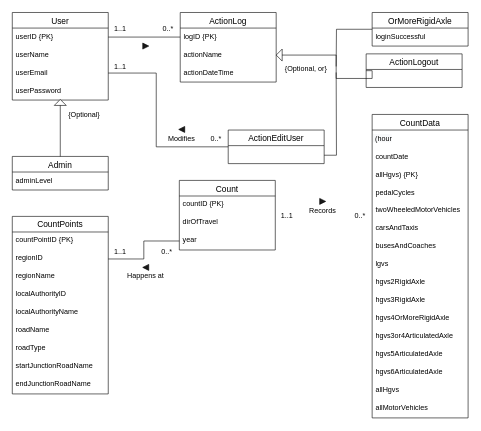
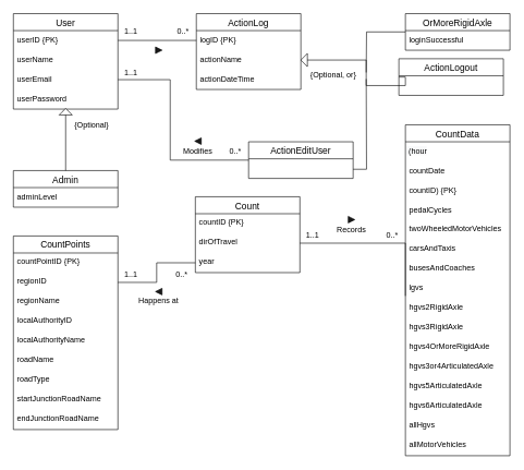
  <mxCell id="0" />
  <mxCell id="1" parent="0" />
  <mxCell id="2" value="User" style="swimlane;fontStyle=0;childLayout=stackLayout;horizontal=1;startSize=26;horizontalStack=0;resizeParent=1;resizeParentMax=0;resizeLast=0;collapsible=1;marginBottom=0;align=center;fontSize=14;" parent="1" vertex="1"><mxGeometry x="20" y="20" width="160" height="146" as="geometry" /></mxCell>
  <mxCell id="3" value="userID {PK}" style="text;strokeColor=none;fillColor=none;spacingLeft=4;spacingRight=4;overflow=hidden;rotatable=0;points=[[0,0.5],[1,0.5]];portConstraint=eastwest;fontSize=12;" parent="2" vertex="1"><mxGeometry y="26" width="160" height="30" as="geometry" /></mxCell>
  <mxCell id="4" value="userName" style="text;strokeColor=none;fillColor=none;spacingLeft=4;spacingRight=4;overflow=hidden;rotatable=0;points=[[0,0.5],[1,0.5]];portConstraint=eastwest;fontSize=12;" parent="2" vertex="1"><mxGeometry y="56" width="160" height="30" as="geometry" /></mxCell>
  <mxCell id="5" value="userEmail" style="text;strokeColor=none;fillColor=none;spacingLeft=4;spacingRight=4;overflow=hidden;rotatable=0;points=[[0,0.5],[1,0.5]];portConstraint=eastwest;fontSize=12;" parent="2" vertex="1"><mxGeometry y="86" width="160" height="30" as="geometry" /></mxCell>
  <mxCell id="6" value="userPassword" style="text;strokeColor=none;fillColor=none;spacingLeft=4;spacingRight=4;overflow=hidden;rotatable=0;points=[[0,0.5],[1,0.5]];portConstraint=eastwest;fontSize=12;" parent="2" vertex="1"><mxGeometry y="116" width="160" height="30" as="geometry" /></mxCell>
  <mxCell id="7" value="ActionLog" style="swimlane;fontStyle=0;childLayout=stackLayout;horizontal=1;startSize=26;horizontalStack=0;resizeParent=1;resizeParentMax=0;resizeLast=0;collapsible=1;marginBottom=0;align=center;fontSize=14;" parent="1" vertex="1"><mxGeometry x="300" y="20" width="160" height="116" as="geometry" /></mxCell>
  <mxCell id="8" value="logID {PK}" style="text;strokeColor=none;fillColor=none;spacingLeft=4;spacingRight=4;overflow=hidden;rotatable=0;points=[[0,0.5],[1,0.5]];portConstraint=eastwest;fontSize=12;" parent="7" vertex="1"><mxGeometry y="26" width="160" height="30" as="geometry" /></mxCell>
  <mxCell id="9" value="actionName" style="text;strokeColor=none;fillColor=none;spacingLeft=4;spacingRight=4;overflow=hidden;rotatable=0;points=[[0,0.5],[1,0.5]];portConstraint=eastwest;fontSize=12;" parent="7" vertex="1"><mxGeometry y="56" width="160" height="30" as="geometry" /></mxCell>
  <mxCell id="10" value="actionDateTime" style="text;strokeColor=none;fillColor=none;spacingLeft=4;spacingRight=4;overflow=hidden;rotatable=0;points=[[0,0.5],[1,0.5]];portConstraint=eastwest;fontSize=12;" parent="7" vertex="1"><mxGeometry y="86" width="160" height="30" as="geometry" /></mxCell>
  <mxCell id="11" value="Count" style="swimlane;fontStyle=0;childLayout=stackLayout;horizontal=1;startSize=26;horizontalStack=0;resizeParent=1;resizeParentMax=0;resizeLast=0;collapsible=1;marginBottom=0;align=center;fontSize=14;" parent="1" vertex="1"><mxGeometry x="298.5" y="300" width="160" height="116" as="geometry" /></mxCell>
  <mxCell id="12" value="countID {PK}" style="text;strokeColor=none;fillColor=none;spacingLeft=4;spacingRight=4;overflow=hidden;rotatable=0;points=[[0,0.5],[1,0.5]];portConstraint=eastwest;fontSize=12;" parent="11" vertex="1"><mxGeometry y="26" width="160" height="30" as="geometry" /></mxCell>
  <mxCell id="13" value="dirOfTravel" style="text;strokeColor=none;fillColor=none;spacingLeft=4;spacingRight=4;overflow=hidden;rotatable=0;points=[[0,0.5],[1,0.5]];portConstraint=eastwest;fontSize=12;" parent="11" vertex="1"><mxGeometry y="56" width="160" height="30" as="geometry" /></mxCell>
  <mxCell id="14" value="year" style="text;strokeColor=none;fillColor=none;spacingLeft=4;spacingRight=4;overflow=hidden;rotatable=0;points=[[0,0.5],[1,0.5]];portConstraint=eastwest;fontSize=12;" parent="11" vertex="1"><mxGeometry y="86" width="160" height="30" as="geometry" /></mxCell>
  <mxCell id="15" style="edgeStyle=orthogonalEdgeStyle;rounded=0;orthogonalLoop=1;jettySize=auto;html=1;exitX=0.5;exitY=0;exitDx=0;exitDy=0;entryX=0.502;entryY=0.996;entryDx=0;entryDy=0;entryPerimeter=0;endArrow=none;endFill=0;strokeWidth=1;" parent="1" source="18" target="6" edge="1"><mxGeometry relative="1" as="geometry"><mxPoint x="100" y="170" as="targetPoint" /></mxGeometry></mxCell>
  <mxCell id="16" value="Admin" style="swimlane;fontStyle=0;childLayout=stackLayout;horizontal=1;startSize=26;horizontalStack=0;resizeParent=1;resizeParentMax=0;resizeLast=0;collapsible=1;marginBottom=0;align=center;fontSize=14;" parent="1" vertex="1"><mxGeometry x="20" y="260" width="160" height="56" as="geometry" /></mxCell>
  <mxCell id="17" value="adminLevel" style="text;strokeColor=none;fillColor=none;spacingLeft=4;spacingRight=4;overflow=hidden;rotatable=0;points=[[0,0.5],[1,0.5]];portConstraint=eastwest;fontSize=12;" parent="16" vertex="1"><mxGeometry y="26" width="160" height="30" as="geometry" /></mxCell>
  <mxCell id="18" value="" style="triangle;whiteSpace=wrap;html=1;rotation=-90;" parent="1" vertex="1"><mxGeometry x="95" y="160" width="10" height="20" as="geometry" /></mxCell>
  <mxCell id="19" style="edgeStyle=orthogonalEdgeStyle;rounded=0;orthogonalLoop=1;jettySize=auto;html=1;exitX=0.5;exitY=0;exitDx=0;exitDy=0;entryX=0;entryY=0.5;entryDx=0;entryDy=0;endArrow=none;endFill=0;strokeWidth=1;" parent="1" source="16" target="18" edge="1"><mxGeometry relative="1" as="geometry"><mxPoint x="100.32" y="165.88" as="targetPoint" /><mxPoint x="100" y="260" as="sourcePoint" /></mxGeometry></mxCell>
  <mxCell id="20" value="{Optional}" style="text;html=1;strokeColor=none;fillColor=none;align=center;verticalAlign=middle;whiteSpace=wrap;rounded=0;" parent="1" vertex="1"><mxGeometry x="120" y="180" width="40" height="20" as="geometry" /></mxCell>
  <mxCell id="21" style="edgeStyle=orthogonalEdgeStyle;rounded=0;orthogonalLoop=1;jettySize=auto;html=1;exitX=0;exitY=0.5;exitDx=0;exitDy=0;entryX=1;entryY=0.5;entryDx=0;entryDy=0;endArrow=none;endFill=0;strokeWidth=1;" parent="1" source="8" target="3" edge="1"><mxGeometry relative="1" as="geometry" /></mxCell>
  <mxCell id="22" value="{Optional, or}" style="text;html=1;strokeColor=none;fillColor=none;align=center;verticalAlign=middle;whiteSpace=wrap;rounded=0;" parent="1" vertex="1"><mxGeometry x="460" y="104" width="100" height="20" as="geometry" /></mxCell>
  <mxCell id="23" style="edgeStyle=orthogonalEdgeStyle;rounded=0;orthogonalLoop=1;jettySize=auto;html=1;exitX=0;exitY=0.5;exitDx=0;exitDy=0;endArrow=none;endFill=0;strokeWidth=1;" parent="1" source="24" edge="1"><mxGeometry relative="1" as="geometry"><mxPoint x="560" y="110" as="targetPoint" /></mxGeometry></mxCell>
  <mxCell id="24" value="OrMoreRigidAxle" style="swimlane;fontStyle=0;childLayout=stackLayout;horizontal=1;startSize=26;horizontalStack=0;resizeParent=1;resizeParentMax=0;resizeLast=0;collapsible=1;marginBottom=0;align=center;fontSize=14;" parent="1" vertex="1"><mxGeometry x="620" y="20" width="160" height="56" as="geometry" /></mxCell>
  <mxCell id="25" value="loginSuccessful" style="text;strokeColor=none;fillColor=none;spacingLeft=4;spacingRight=4;overflow=hidden;rotatable=0;points=[[0,0.5],[1,0.5]];portConstraint=eastwest;fontSize=12;" parent="24" vertex="1"><mxGeometry y="26" width="160" height="30" as="geometry" /></mxCell>
  <mxCell id="26" style="edgeStyle=orthogonalEdgeStyle;rounded=0;orthogonalLoop=1;jettySize=auto;html=1;exitX=0;exitY=0.5;exitDx=0;exitDy=0;entryX=1;entryY=0.5;entryDx=0;entryDy=0;endArrow=none;endFill=0;strokeWidth=1;" parent="1" source="31" target="9" edge="1"><mxGeometry relative="1" as="geometry"><Array as="points" /></mxGeometry></mxCell>
  <mxCell id="27" value="ActionLogout" style="swimlane;fontStyle=0;childLayout=stackLayout;horizontal=1;startSize=26;horizontalStack=0;resizeParent=1;resizeParentMax=0;resizeLast=0;collapsible=1;marginBottom=0;align=center;fontSize=14;" parent="1" vertex="1"><mxGeometry x="610" y="89" width="160" height="56" as="geometry" /></mxCell>
  <mxCell id="28" style="edgeStyle=orthogonalEdgeStyle;rounded=0;orthogonalLoop=1;jettySize=auto;html=1;exitX=1;exitY=0.75;exitDx=0;exitDy=0;endArrow=none;endFill=0;strokeWidth=1;" parent="1" source="30" edge="1"><mxGeometry relative="1" as="geometry"><mxPoint x="560" y="120" as="targetPoint" /></mxGeometry></mxCell>
  <mxCell id="29" style="edgeStyle=orthogonalEdgeStyle;rounded=0;orthogonalLoop=1;jettySize=auto;html=1;exitX=0;exitY=0.5;exitDx=0;exitDy=0;entryX=1;entryY=0.5;entryDx=0;entryDy=0;endArrow=none;endFill=0;strokeWidth=1;" parent="1" source="30" target="5" edge="1"><mxGeometry relative="1" as="geometry"><Array as="points"><mxPoint x="260" y="244" /><mxPoint x="260" y="121" /></Array></mxGeometry></mxCell>
  <mxCell id="30" value="ActionEditUser" style="swimlane;fontStyle=0;childLayout=stackLayout;horizontal=1;startSize=26;horizontalStack=0;resizeParent=1;resizeParentMax=0;resizeLast=0;collapsible=1;marginBottom=0;align=center;fontSize=14;" parent="1" vertex="1"><mxGeometry x="380" y="216" width="160" height="56" as="geometry" /></mxCell>
  <mxCell id="31" value="" style="triangle;whiteSpace=wrap;html=1;rotation=-180;" parent="1" vertex="1"><mxGeometry x="460" y="81" width="10" height="20" as="geometry" /></mxCell>
  <mxCell id="32" style="edgeStyle=orthogonalEdgeStyle;rounded=0;orthogonalLoop=1;jettySize=auto;html=1;exitX=0;exitY=0.5;exitDx=0;exitDy=0;endArrow=none;endFill=0;strokeWidth=1;" parent="1" source="27" edge="1"><mxGeometry relative="1" as="geometry"><mxPoint x="620" y="132" as="sourcePoint" /><mxPoint x="470" y="91" as="targetPoint" /><Array as="points"><mxPoint x="620" y="130" /><mxPoint x="560" y="130" /><mxPoint x="560" y="91" /></Array></mxGeometry></mxCell>
  <mxCell id="33" value="1..1" style="text;html=1;strokeColor=none;fillColor=none;align=center;verticalAlign=middle;whiteSpace=wrap;rounded=0;" parent="1" vertex="1"><mxGeometry x="180" y="38" width="40" height="20" as="geometry" /></mxCell>
  <mxCell id="34" value="0..*" style="text;html=1;strokeColor=none;fillColor=none;align=center;verticalAlign=middle;whiteSpace=wrap;rounded=0;" parent="1" vertex="1"><mxGeometry x="260" y="38" width="40" height="20" as="geometry" /></mxCell>
  <mxCell id="35" value="" style="triangle;whiteSpace=wrap;html=1;fillColor=#191919;" parent="1" vertex="1"><mxGeometry x="237.5" y="71" width="10" height="10" as="geometry" /></mxCell>
  <mxCell id="36" value="Modifies" style="text;html=1;strokeColor=none;fillColor=none;align=center;verticalAlign=middle;whiteSpace=wrap;rounded=0;" parent="1" vertex="1"><mxGeometry x="260" y="220" width="85" height="20" as="geometry" /></mxCell>
  <mxCell id="37" value="" style="triangle;whiteSpace=wrap;html=1;fillColor=#191919;rotation=-180;" parent="1" vertex="1"><mxGeometry x="297.5" y="210" width="10" height="10" as="geometry" /></mxCell>
  <mxCell id="38" value="1..1" style="text;html=1;strokeColor=none;fillColor=none;align=center;verticalAlign=middle;whiteSpace=wrap;rounded=0;" parent="1" vertex="1"><mxGeometry x="180" y="101" width="40" height="20" as="geometry" /></mxCell>
  <mxCell id="39" value="0..*" style="text;html=1;strokeColor=none;fillColor=none;align=center;verticalAlign=middle;whiteSpace=wrap;rounded=0;" parent="1" vertex="1"><mxGeometry x="340" y="220" width="40" height="20" as="geometry" /></mxCell>
  <mxCell id="40" value="CountData" style="swimlane;fontStyle=0;childLayout=stackLayout;horizontal=1;startSize=26;horizontalStack=0;resizeParent=1;resizeParentMax=0;resizeLast=0;collapsible=1;marginBottom=0;align=center;fontSize=14;" parent="1" vertex="1"><mxGeometry x="620" y="190" width="160" height="506" as="geometry" /></mxCell>
  <mxCell id="41" value="&lt;span style=&quot;color: rgb(0 , 0 , 0) ; font-family: &amp;#34;helvetica&amp;#34; ; font-size: 12px ; font-style: normal ; font-weight: 400 ; letter-spacing: normal ; text-align: left ; text-indent: 0px ; text-transform: none ; word-spacing: 0px ; background-color: rgb(248 , 249 , 250) ; display: inline ; float: none&quot;&gt;&amp;nbsp;(hour&lt;/span&gt;" style="text;whiteSpace=wrap;html=1;" parent="40" vertex="1"><mxGeometry y="26" width="160" height="30" as="geometry" /></mxCell>
  <mxCell id="42" value="countDate" style="text;strokeColor=none;fillColor=none;spacingLeft=4;spacingRight=4;overflow=hidden;rotatable=0;points=[[0,0.5],[1,0.5]];portConstraint=eastwest;fontSize=12;" parent="40" vertex="1"><mxGeometry y="56" width="160" height="30" as="geometry" /></mxCell>
- <mxCell id="43" value="allHgvs) {PK}" style="text;strokeColor=none;fillColor=none;spacingLeft=4;spacingRight=4;overflow=hidden;rotatable=0;points=[[0,0.5],[1,0.5]];portConstraint=eastwest;fontSize=12;" parent="40" vertex="1"><mxGeometry y="86" width="160" height="30" as="geometry" /></mxCell>
+ <mxCell id="43" value="countID) {PK}" style="text;strokeColor=none;fillColor=none;spacingLeft=4;spacingRight=4;overflow=hidden;rotatable=0;points=[[0,0.5],[1,0.5]];portConstraint=eastwest;fontSize=12;" parent="40" vertex="1"><mxGeometry y="86" width="160" height="30" as="geometry" /></mxCell>
  <mxCell id="44" value="pedalCycles" style="text;strokeColor=none;fillColor=none;spacingLeft=4;spacingRight=4;overflow=hidden;rotatable=0;points=[[0,0.5],[1,0.5]];portConstraint=eastwest;fontSize=12;" parent="40" vertex="1"><mxGeometry y="116" width="160" height="30" as="geometry" /></mxCell>
  <mxCell id="45" value="twoWheeledMotorVehicles" style="text;strokeColor=none;fillColor=none;spacingLeft=4;spacingRight=4;overflow=hidden;rotatable=0;points=[[0,0.5],[1,0.5]];portConstraint=eastwest;fontSize=12;" parent="40" vertex="1"><mxGeometry y="146" width="160" height="30" as="geometry" /></mxCell>
  <mxCell id="46" value="carsAndTaxis" style="text;strokeColor=none;fillColor=none;spacingLeft=4;spacingRight=4;overflow=hidden;rotatable=0;points=[[0,0.5],[1,0.5]];portConstraint=eastwest;fontSize=12;" parent="40" vertex="1"><mxGeometry y="176" width="160" height="30" as="geometry" /></mxCell>
  <mxCell id="47" value="busesAndCoaches" style="text;strokeColor=none;fillColor=none;spacingLeft=4;spacingRight=4;overflow=hidden;rotatable=0;points=[[0,0.5],[1,0.5]];portConstraint=eastwest;fontSize=12;" parent="40" vertex="1"><mxGeometry y="206" width="160" height="30" as="geometry" /></mxCell>
  <mxCell id="48" value="lgvs" style="text;strokeColor=none;fillColor=none;spacingLeft=4;spacingRight=4;overflow=hidden;rotatable=0;points=[[0,0.5],[1,0.5]];portConstraint=eastwest;fontSize=12;" parent="40" vertex="1"><mxGeometry y="236" width="160" height="30" as="geometry" /></mxCell>
  <mxCell id="49" value="hgvs2RigidAxle" style="text;strokeColor=none;fillColor=none;spacingLeft=4;spacingRight=4;overflow=hidden;rotatable=0;points=[[0,0.5],[1,0.5]];portConstraint=eastwest;fontSize=12;" parent="40" vertex="1"><mxGeometry y="266" width="160" height="30" as="geometry" /></mxCell>
  <mxCell id="50" value="hgvs3RigidAxle" style="text;strokeColor=none;fillColor=none;spacingLeft=4;spacingRight=4;overflow=hidden;rotatable=0;points=[[0,0.5],[1,0.5]];portConstraint=eastwest;fontSize=12;" parent="40" vertex="1"><mxGeometry y="296" width="160" height="30" as="geometry" /></mxCell>
  <mxCell id="51" value="hgvs4OrMoreRigidAxle" style="text;strokeColor=none;fillColor=none;spacingLeft=4;spacingRight=4;overflow=hidden;rotatable=0;points=[[0,0.5],[1,0.5]];portConstraint=eastwest;fontSize=12;" parent="40" vertex="1"><mxGeometry y="326" width="160" height="30" as="geometry" /></mxCell>
  <mxCell id="52" value="hgvs3or4ArticulatedAxle" style="text;strokeColor=none;fillColor=none;spacingLeft=4;spacingRight=4;overflow=hidden;rotatable=0;points=[[0,0.5],[1,0.5]];portConstraint=eastwest;fontSize=12;" parent="40" vertex="1"><mxGeometry y="356" width="160" height="30" as="geometry" /></mxCell>
  <mxCell id="53" value="hgvs5ArticulatedAxle" style="text;strokeColor=none;fillColor=none;spacingLeft=4;spacingRight=4;overflow=hidden;rotatable=0;points=[[0,0.5],[1,0.5]];portConstraint=eastwest;fontSize=12;" parent="40" vertex="1"><mxGeometry y="386" width="160" height="30" as="geometry" /></mxCell>
  <mxCell id="54" value="hgvs6ArticulatedAxle" style="text;strokeColor=none;fillColor=none;spacingLeft=4;spacingRight=4;overflow=hidden;rotatable=0;points=[[0,0.5],[1,0.5]];portConstraint=eastwest;fontSize=12;" parent="40" vertex="1"><mxGeometry y="416" width="160" height="30" as="geometry" /></mxCell>
  <mxCell id="55" value="allHgvs" style="text;strokeColor=none;fillColor=none;spacingLeft=4;spacingRight=4;overflow=hidden;rotatable=0;points=[[0,0.5],[1,0.5]];portConstraint=eastwest;fontSize=12;" parent="40" vertex="1"><mxGeometry y="446" width="160" height="30" as="geometry" /></mxCell>
  <mxCell id="56" value="allMotorVehicles" style="text;strokeColor=none;fillColor=none;spacingLeft=4;spacingRight=4;overflow=hidden;rotatable=0;points=[[0,0.5],[1,0.5]];portConstraint=eastwest;fontSize=12;" parent="40" vertex="1"><mxGeometry y="476" width="160" height="30" as="geometry" /></mxCell>
+ <mxCell id="57" style="edgeStyle=orthogonalEdgeStyle;rounded=0;orthogonalLoop=1;jettySize=auto;html=1;exitX=1;exitY=0.5;exitDx=0;exitDy=0;entryX=0;entryY=0.856;entryDx=0;entryDy=0;entryPerimeter=0;endArrow=none;endFill=0;strokeWidth=1;" parent="1" source="13" target="48" edge="1"><mxGeometry relative="1" as="geometry"><Array as="points"><mxPoint x="620" y="371" /></Array></mxGeometry></mxCell>
  <mxCell id="58" value="1..1" style="text;html=1;strokeColor=none;fillColor=none;align=center;verticalAlign=middle;whiteSpace=wrap;rounded=0;" parent="1" vertex="1"><mxGeometry x="457.5" y="350" width="40" height="20" as="geometry" /></mxCell>
  <mxCell id="59" value="0..*" style="text;html=1;strokeColor=none;fillColor=none;align=center;verticalAlign=middle;whiteSpace=wrap;rounded=0;" parent="1" vertex="1"><mxGeometry x="580" y="350" width="40" height="20" as="geometry" /></mxCell>
  <mxCell id="60" value="Records" style="text;html=1;strokeColor=none;fillColor=none;align=center;verticalAlign=middle;whiteSpace=wrap;rounded=0;" parent="1" vertex="1"><mxGeometry x="495" y="340" width="85" height="20" as="geometry" /></mxCell>
  <mxCell id="61" value="" style="triangle;whiteSpace=wrap;html=1;fillColor=#191919;" parent="1" vertex="1"><mxGeometry x="532.5" y="330" width="10" height="10" as="geometry" /></mxCell>
  <mxCell id="62" value="CountPoints" style="swimlane;fontStyle=0;childLayout=stackLayout;horizontal=1;startSize=26;horizontalStack=0;resizeParent=1;resizeParentMax=0;resizeLast=0;collapsible=1;marginBottom=0;align=center;fontSize=14;" parent="1" vertex="1"><mxGeometry x="20" y="360" width="160" height="296" as="geometry" /></mxCell>
  <mxCell id="63" value="countPointID {PK}" style="text;strokeColor=none;fillColor=none;spacingLeft=4;spacingRight=4;overflow=hidden;rotatable=0;points=[[0,0.5],[1,0.5]];portConstraint=eastwest;fontSize=12;" parent="62" vertex="1"><mxGeometry y="26" width="160" height="30" as="geometry" /></mxCell>
  <mxCell id="64" value="regionID" style="text;strokeColor=none;fillColor=none;spacingLeft=4;spacingRight=4;overflow=hidden;rotatable=0;points=[[0,0.5],[1,0.5]];portConstraint=eastwest;fontSize=12;" parent="62" vertex="1"><mxGeometry y="56" width="160" height="30" as="geometry" /></mxCell>
  <mxCell id="65" value="regionName" style="text;strokeColor=none;fillColor=none;spacingLeft=4;spacingRight=4;overflow=hidden;rotatable=0;points=[[0,0.5],[1,0.5]];portConstraint=eastwest;fontSize=12;" parent="62" vertex="1"><mxGeometry y="86" width="160" height="30" as="geometry" /></mxCell>
  <mxCell id="66" value="localAuthorityID" style="text;strokeColor=none;fillColor=none;spacingLeft=4;spacingRight=4;overflow=hidden;rotatable=0;points=[[0,0.5],[1,0.5]];portConstraint=eastwest;fontSize=12;" parent="62" vertex="1"><mxGeometry y="116" width="160" height="30" as="geometry" /></mxCell>
  <mxCell id="67" value="localAuthorityName" style="text;strokeColor=none;fillColor=none;spacingLeft=4;spacingRight=4;overflow=hidden;rotatable=0;points=[[0,0.5],[1,0.5]];portConstraint=eastwest;fontSize=12;" parent="62" vertex="1"><mxGeometry y="146" width="160" height="30" as="geometry" /></mxCell>
  <mxCell id="68" value="roadName" style="text;strokeColor=none;fillColor=none;spacingLeft=4;spacingRight=4;overflow=hidden;rotatable=0;points=[[0,0.5],[1,0.5]];portConstraint=eastwest;fontSize=12;" parent="62" vertex="1"><mxGeometry y="176" width="160" height="30" as="geometry" /></mxCell>
  <mxCell id="69" value="roadType" style="text;strokeColor=none;fillColor=none;spacingLeft=4;spacingRight=4;overflow=hidden;rotatable=0;points=[[0,0.5],[1,0.5]];portConstraint=eastwest;fontSize=12;" parent="62" vertex="1"><mxGeometry y="206" width="160" height="30" as="geometry" /></mxCell>
  <mxCell id="70" value="startJunctionRoadName" style="text;strokeColor=none;fillColor=none;spacingLeft=4;spacingRight=4;overflow=hidden;rotatable=0;points=[[0,0.5],[1,0.5]];portConstraint=eastwest;fontSize=12;" parent="62" vertex="1"><mxGeometry y="236" width="160" height="30" as="geometry" /></mxCell>
  <mxCell id="71" value="endJunctionRoadName" style="text;strokeColor=none;fillColor=none;spacingLeft=4;spacingRight=4;overflow=hidden;rotatable=0;points=[[0,0.5],[1,0.5]];portConstraint=eastwest;fontSize=12;" parent="62" vertex="1"><mxGeometry y="266" width="160" height="30" as="geometry" /></mxCell>
  <mxCell id="72" style="edgeStyle=orthogonalEdgeStyle;rounded=0;orthogonalLoop=1;jettySize=auto;html=1;exitX=0;exitY=0.5;exitDx=0;exitDy=0;endArrow=none;endFill=0;entryX=1;entryY=0.5;entryDx=0;entryDy=0;" parent="1" source="14" target="64" edge="1"><mxGeometry relative="1" as="geometry"><mxPoint x="210" y="431" as="targetPoint" /></mxGeometry></mxCell>
  <mxCell id="73" value="1..1" style="text;html=1;strokeColor=none;fillColor=none;align=center;verticalAlign=middle;whiteSpace=wrap;rounded=0;" parent="1" vertex="1"><mxGeometry x="180" y="410" width="40" height="20" as="geometry" /></mxCell>
  <mxCell id="74" value="0..*" style="text;html=1;strokeColor=none;fillColor=none;align=center;verticalAlign=middle;whiteSpace=wrap;rounded=0;" parent="1" vertex="1"><mxGeometry x="257.5" y="410" width="40" height="20" as="geometry" /></mxCell>
  <mxCell id="75" value="Happens at" style="text;html=1;strokeColor=none;fillColor=none;align=center;verticalAlign=middle;whiteSpace=wrap;rounded=0;" parent="1" vertex="1"><mxGeometry x="200" y="450" width="85" height="20" as="geometry" /></mxCell>
  <mxCell id="76" value="" style="triangle;whiteSpace=wrap;html=1;fillColor=#191919;rotation=-180;" parent="1" vertex="1"><mxGeometry x="237.5" y="440" width="10" height="10" as="geometry" /></mxCell>
